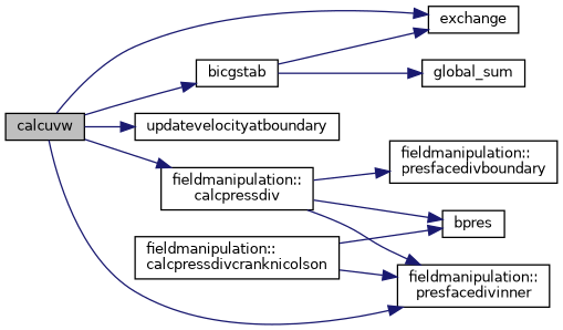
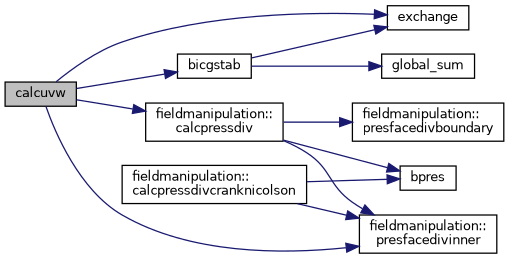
  digraph {
    rankdir=LR
    node [color=black fillcolor=white fontname=Helvetica fontsize=10 shape=record style=filled]
    edge [color=midnightblue fontname=Helvetica fontsize=10 labelfontname=Helvetica labelfontsize=10 style=solid]
    n1 [fillcolor=grey75 fontcolor=black height=0.2 label=calcuvw width=0.4]
    n2 [height=0.2 label=bicgstab width=0.4]
    n3 [height=0.2 label=exchange width=0.4]
    n4 [height=0.2 label="fieldmanipulation::\lcalcpressdiv" width=0.4]
-   n5 [height=0.2 label=updatevelocityatboundary width=0.4]
    n6 [height=0.2 label="fieldmanipulation::\lpresfacedivinner" width=0.4]
    n7 [height=0.2 label=global_sum width=0.4]
    n8 [height=0.2 label=bpres width=0.4]
    n9 [height=0.2 label="fieldmanipulation::\lpresfacedivboundary" width=0.4]
    n10 [height=0.2 label="fieldmanipulation::\lcalcpressdivcranknicolson" width=0.4]
    n1 -> n2
    n1 -> n3
    n1 -> n4
-   n1 -> n5
    n1 -> n6
    n2 -> n3
    n2 -> n7
    n4 -> n6
    n4 -> n8
    n4 -> n9
    n10 -> n6
    n10 -> n8
  }
